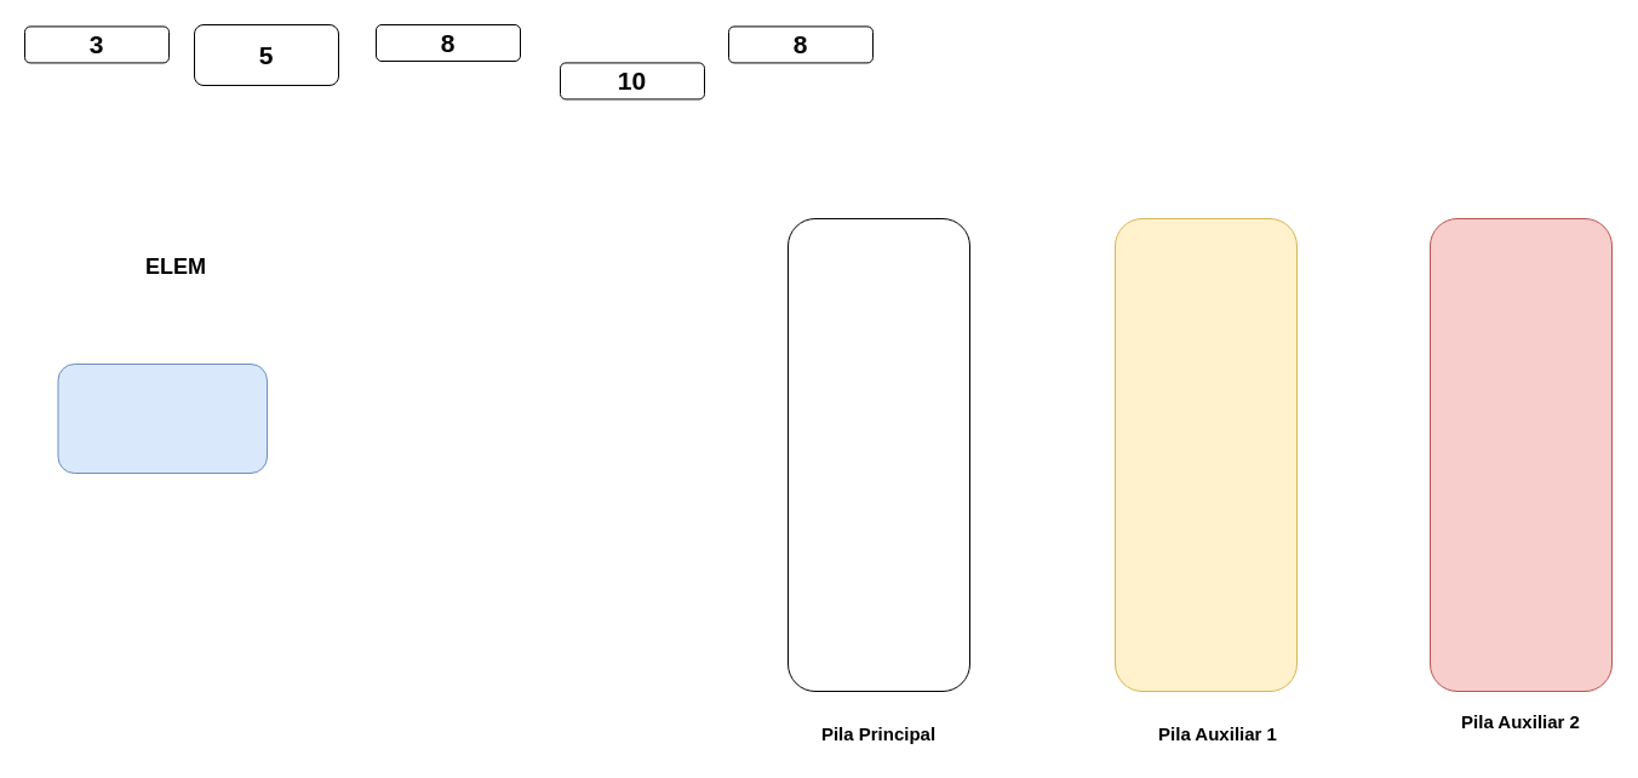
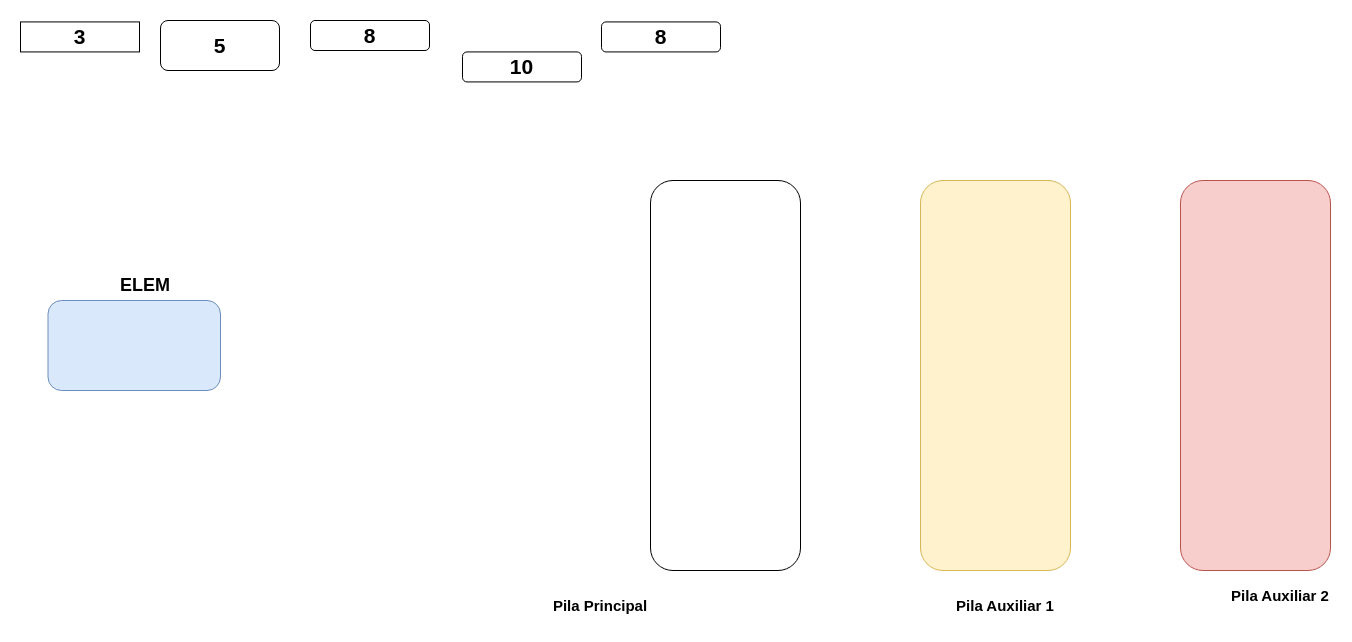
  <mxCell id="0" />
  <mxCell id="1" parent="0" />
  <mxCell id="2" value="" style="rounded=1;whiteSpace=wrap;html=1;direction=south;fillColor=#f8cecc;strokeColor=#b85450;" parent="1" vertex="1"><mxGeometry x="1180" y="180" width="150" height="390" as="geometry" /></mxCell>
  <mxCell id="3" value="" style="rounded=1;whiteSpace=wrap;html=1;direction=south;fillColor=#fff2cc;strokeColor=#d6b656;" parent="1" vertex="1"><mxGeometry x="920" y="180" width="150" height="390" as="geometry" /></mxCell>
  <mxCell id="4" value="" style="rounded=1;html=1;verticalAlign=middle;whiteSpace=wrap;fillColor=#dae8fc;strokeColor=#6c8ebf;" parent="1" vertex="1"><mxGeometry x="47.5" y="300" width="172.5" height="90" as="geometry" /></mxCell>
  <mxCell id="5" value="" style="rounded=1;whiteSpace=wrap;html=1;direction=south;" parent="1" vertex="1"><mxGeometry x="650" y="180" width="150" height="390" as="geometry" /></mxCell>
- <mxCell id="6" value="&lt;font style=&quot;font-size: 15px;&quot;&gt;&lt;b&gt;Pila Principal&lt;/b&gt;&lt;/font&gt;" style="text;html=1;align=center;verticalAlign=middle;whiteSpace=wrap;rounded=0;" parent="1" vertex="1"><mxGeometry x="670" y="590" width="110" height="30" as="geometry" /></mxCell>
+ <mxCell id="6" value="&lt;font style=&quot;font-size: 15px;&quot;&gt;&lt;b&gt;Pila Principal&lt;/b&gt;&lt;/font&gt;" style="text;html=1;align=center;verticalAlign=middle;whiteSpace=wrap;rounded=0;" parent="1" vertex="1"><mxGeometry x="545" y="590" width="110" height="30" as="geometry" /></mxCell>
  <mxCell id="7" value="&lt;font style=&quot;font-size: 15px;&quot;&gt;&lt;b&gt;Pila Auxiliar 1&lt;/b&gt;&lt;/font&gt;" style="text;html=1;align=center;verticalAlign=middle;whiteSpace=wrap;rounded=0;" parent="1" vertex="1"><mxGeometry x="950" y="590" width="110" height="30" as="geometry" /></mxCell>
- <mxCell id="8" value="&lt;font style=&quot;font-size: 15px;&quot;&gt;&lt;b&gt;Pila Auxiliar 2&lt;/b&gt;&lt;/font&gt;" style="text;html=1;align=center;verticalAlign=middle;whiteSpace=wrap;rounded=0;" parent="1" vertex="1"><mxGeometry x="1200" y="580" width="110" height="30" as="geometry" /></mxCell>
+ <mxCell id="8" value="&lt;font style=&quot;font-size: 15px;&quot;&gt;&lt;b&gt;Pila Auxiliar 2&lt;/b&gt;&lt;/font&gt;" style="text;html=1;align=center;verticalAlign=middle;whiteSpace=wrap;rounded=0;" parent="1" vertex="1"><mxGeometry x="1225" y="580" width="110" height="30" as="geometry" /></mxCell>
  <mxCell id="9" value="&lt;font style=&quot;font-size: 21px;&quot;&gt;&lt;b&gt;8&lt;/b&gt;&lt;/font&gt;" style="rounded=1;whiteSpace=wrap;html=1;" parent="1" vertex="1"><mxGeometry x="310" y="20" width="119" height="30" as="geometry" /></mxCell>
  <mxCell id="10" value="&lt;font style=&quot;font-size: 21px;&quot;&gt;&lt;b&gt;10&lt;/b&gt;&lt;/font&gt;" style="rounded=1;whiteSpace=wrap;html=1;" parent="1" vertex="1"><mxGeometry x="462" y="51.43" width="119" height="30" as="geometry" /></mxCell>
  <mxCell id="11" value="&lt;font style=&quot;font-size: 21px;&quot;&gt;&lt;b&gt;8&lt;/b&gt;&lt;/font&gt;" style="rounded=1;whiteSpace=wrap;html=1;" parent="1" vertex="1"><mxGeometry x="601" y="21.43" width="119" height="30" as="geometry" /></mxCell>
  <mxCell id="12" value="&lt;font style=&quot;font-size: 21px;&quot;&gt;&lt;b&gt;5&lt;/b&gt;&lt;/font&gt;" style="rounded=1;whiteSpace=wrap;html=1;" parent="1" vertex="1"><mxGeometry x="160" y="20" width="119" height="50" as="geometry" /></mxCell>
  <mxCell id="13" style="edgeStyle=orthogonalEdgeStyle;rounded=0;orthogonalLoop=1;jettySize=auto;html=1;exitX=0.5;exitY=1;exitDx=0;exitDy=0;" parent="1" source="11" target="11" edge="1"><mxGeometry relative="1" as="geometry" /></mxCell>
- <mxCell id="14" value="&lt;font style=&quot;font-size: 21px;&quot;&gt;&lt;b&gt;3&lt;/b&gt;&lt;/font&gt;" style="rounded=1;whiteSpace=wrap;html=1;" parent="1" vertex="1"><mxGeometry x="20" y="21.43" width="119" height="30" as="geometry" /></mxCell>
- <mxCell id="15" value="&lt;font size=&quot;1&quot; style=&quot;&quot;&gt;&lt;b style=&quot;font-size: 18px;&quot;&gt;ELEM&lt;/b&gt;&lt;/font&gt;" style="text;html=1;align=center;verticalAlign=middle;whiteSpace=wrap;rounded=0;" parent="1" vertex="1"><mxGeometry x="90" y="205" width="110" height="30" as="geometry" /></mxCell>
+ <mxCell id="14" value="&lt;font style=&quot;font-size: 21px;&quot;&gt;&lt;b&gt;3&lt;/b&gt;&lt;/font&gt;" style="whiteSpace=wrap;html=1;rounded=0;" parent="1" vertex="1"><mxGeometry x="20" y="21.43" width="119" height="30" as="geometry" /></mxCell>
+ <mxCell id="15" value="&lt;font size=&quot;1&quot; style=&quot;&quot;&gt;&lt;b style=&quot;font-size: 18px;&quot;&gt;ELEM&lt;/b&gt;&lt;/font&gt;" style="text;html=1;align=center;verticalAlign=middle;whiteSpace=wrap;rounded=0;" parent="1" vertex="1"><mxGeometry x="90" y="270" width="110" height="30" as="geometry" /></mxCell>
  <mxCell id="16" style="edgeStyle=orthogonalEdgeStyle;rounded=0;orthogonalLoop=1;jettySize=auto;html=1;exitX=0.5;exitY=1;exitDx=0;exitDy=0;" edge="1" parent="1" source="10" target="10"><mxGeometry relative="1" as="geometry" /></mxCell>
  <mxCell id="17" style="edgeStyle=orthogonalEdgeStyle;rounded=0;orthogonalLoop=1;jettySize=auto;html=1;exitX=0.5;exitY=1;exitDx=0;exitDy=0;" edge="1" parent="1" source="14" target="14"><mxGeometry relative="1" as="geometry" /></mxCell>
